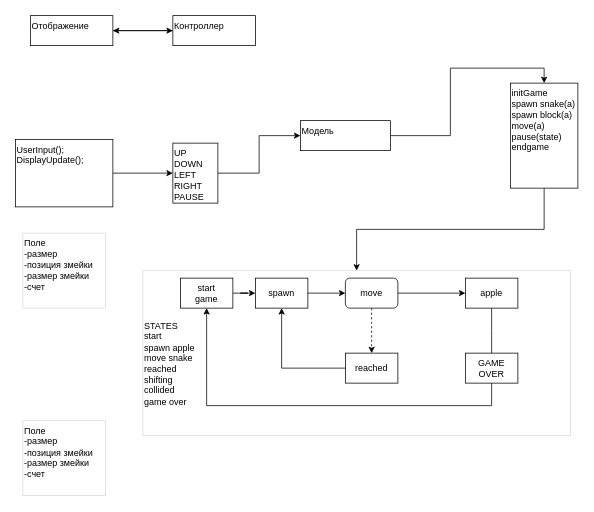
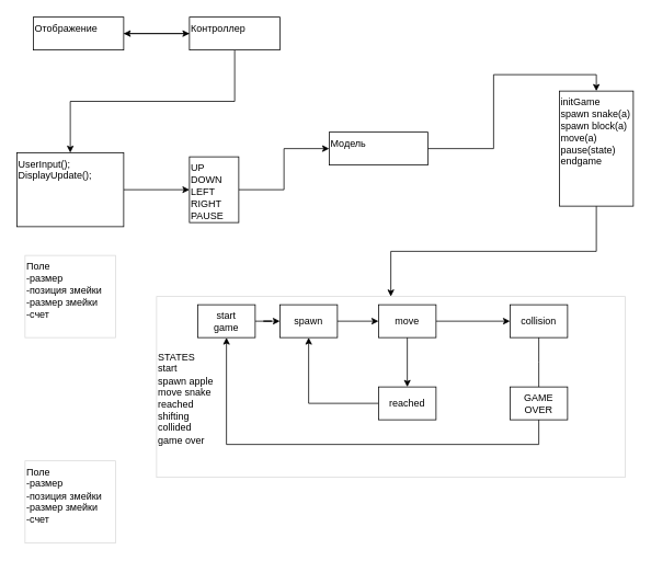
  <mxCell id="0" />
  <mxCell id="1" parent="0" />
+ <mxCell id="2" style="edgeStyle=orthogonalEdgeStyle;rounded=0;orthogonalLoop=1;jettySize=auto;html=1;exitX=0.5;exitY=1;exitDx=0;exitDy=0;entryX=0.5;entryY=0;entryDx=0;entryDy=0;align=left;verticalAlign=top;" parent="1" source="4" target="31" edge="1"><mxGeometry relative="1" as="geometry" /></mxCell>
  <mxCell id="3" style="edgeStyle=orthogonalEdgeStyle;rounded=0;orthogonalLoop=1;jettySize=auto;html=1;" edge="1" parent="1" source="4" target="9"><mxGeometry relative="1" as="geometry" /></mxCell>
  <mxCell id="4" value="Контроллер" style="rounded=0;whiteSpace=wrap;html=1;align=left;verticalAlign=top;" parent="1" vertex="1"><mxGeometry x="230" y="20" width="110" height="40" as="geometry" /></mxCell>
  <mxCell id="5" style="edgeStyle=orthogonalEdgeStyle;rounded=0;orthogonalLoop=1;jettySize=auto;html=1;exitX=0.5;exitY=1;exitDx=0;exitDy=0;align=left;verticalAlign=top;" parent="1" source="32" target="13" edge="1"><mxGeometry relative="1" as="geometry" /></mxCell>
  <mxCell id="6" style="edgeStyle=orthogonalEdgeStyle;rounded=0;orthogonalLoop=1;jettySize=auto;html=1;exitX=1;exitY=0.5;exitDx=0;exitDy=0;entryX=0.5;entryY=0;entryDx=0;entryDy=0;" edge="1" parent="1" source="7" target="32"><mxGeometry relative="1" as="geometry" /></mxCell>
  <mxCell id="7" value="Модель&lt;div&gt;&lt;br&gt;&lt;/div&gt;" style="rounded=0;whiteSpace=wrap;html=1;align=left;verticalAlign=top;" parent="1" vertex="1"><mxGeometry x="400" y="160" width="120" height="40" as="geometry" /></mxCell>
  <mxCell id="8" value="" style="edgeStyle=orthogonalEdgeStyle;rounded=0;orthogonalLoop=1;jettySize=auto;html=1;align=left;verticalAlign=top;" parent="1" source="9" target="4" edge="1"><mxGeometry relative="1" as="geometry" /></mxCell>
  <mxCell id="9" value="Отображение" style="rounded=0;whiteSpace=wrap;html=1;align=left;verticalAlign=top;" parent="1" vertex="1"><mxGeometry x="40" y="20" width="110" height="40" as="geometry" /></mxCell>
  <mxCell id="10" style="edgeStyle=orthogonalEdgeStyle;rounded=0;orthogonalLoop=1;jettySize=auto;html=1;exitX=1;exitY=0.5;exitDx=0;exitDy=0;entryX=0;entryY=0.5;entryDx=0;entryDy=0;align=left;verticalAlign=top;" parent="1" source="11" target="7" edge="1"><mxGeometry relative="1" as="geometry" /></mxCell>
  <mxCell id="11" value="&lt;div&gt;UP&lt;br&gt;DOWN&lt;br&gt;LEFT&lt;br&gt;RIGHT&lt;br&gt;PAUSE&lt;br&gt;&lt;br&gt;&lt;/div&gt;&lt;div&gt;&lt;br&gt;&lt;/div&gt;&lt;div&gt;&lt;br&gt;&lt;/div&gt;&lt;div&gt;&lt;br&gt;&lt;/div&gt;" style="whiteSpace=wrap;html=1;rounded=0;align=left;verticalAlign=top;" parent="1" vertex="1"><mxGeometry x="230" y="190" width="60" height="80" as="geometry" /></mxCell>
  <mxCell id="12" value="" style="group" parent="1" vertex="1" connectable="0"><mxGeometry x="190" y="360" width="570" height="220" as="geometry" /></mxCell>
  <mxCell id="13" value="" style="rounded=0;whiteSpace=wrap;html=1;opacity=15;align=left;verticalAlign=top;" parent="12" vertex="1"><mxGeometry width="570" height="220" as="geometry" /></mxCell>
- <mxCell id="14" value="apple" style="rounded=0;whiteSpace=wrap;html=1;" parent="12" vertex="1"><mxGeometry x="430" y="10" width="70" height="40" as="geometry" /></mxCell>
+ <mxCell id="14" value="collision" style="rounded=0;whiteSpace=wrap;html=1;" parent="12" vertex="1"><mxGeometry x="430" y="10" width="70" height="40" as="geometry" /></mxCell>
  <mxCell id="15" value="GAME OVER" style="rounded=0;whiteSpace=wrap;html=1;" parent="12" vertex="1"><mxGeometry x="430" y="110" width="70" height="40" as="geometry" /></mxCell>
  <mxCell id="16" value="" style="group" parent="12" vertex="1" connectable="0"><mxGeometry y="10" width="465" height="200" as="geometry" /></mxCell>
  <mxCell id="17" value="" style="edgeStyle=orthogonalEdgeStyle;rounded=0;orthogonalLoop=1;jettySize=auto;html=1;" parent="16" source="18" target="20" edge="1"><mxGeometry relative="1" as="geometry" /></mxCell>
  <mxCell id="18" value="start&lt;div&gt;game&lt;/div&gt;" style="rounded=0;whiteSpace=wrap;html=1;" parent="16" vertex="1"><mxGeometry x="50" width="70" height="40" as="geometry" /></mxCell>
  <mxCell id="19" value="" style="edgeStyle=orthogonalEdgeStyle;rounded=0;orthogonalLoop=1;jettySize=auto;html=1;" parent="16" source="20" target="23" edge="1"><mxGeometry relative="1" as="geometry" /></mxCell>
  <mxCell id="20" value="spawn" style="rounded=0;whiteSpace=wrap;html=1;" parent="16" vertex="1"><mxGeometry x="150" width="70" height="40" as="geometry" /></mxCell>
  <mxCell id="21" value="" style="edgeStyle=orthogonalEdgeStyle;rounded=0;orthogonalLoop=1;jettySize=auto;html=1;" parent="16" source="23" target="14" edge="1"><mxGeometry relative="1" as="geometry" /></mxCell>
- <mxCell id="22" value="" style="edgeStyle=orthogonalEdgeStyle;rounded=0;orthogonalLoop=1;jettySize=auto;html=1;dashed=1;" parent="16" source="23" target="26" edge="1"><mxGeometry relative="1" as="geometry" /></mxCell>
- <mxCell id="23" value="move" style="whiteSpace=wrap;html=1;rounded=1;" parent="16" vertex="1"><mxGeometry x="270" width="70" height="40" as="geometry" /></mxCell>
+ <mxCell id="22" value="" style="edgeStyle=orthogonalEdgeStyle;rounded=0;orthogonalLoop=1;jettySize=auto;html=1;" parent="16" source="23" target="26" edge="1"><mxGeometry relative="1" as="geometry" /></mxCell>
+ <mxCell id="23" value="move" style="rounded=0;whiteSpace=wrap;html=1;" parent="16" vertex="1"><mxGeometry x="270" width="70" height="40" as="geometry" /></mxCell>
  <mxCell id="24" value="" style="edgeStyle=orthogonalEdgeStyle;rounded=0;orthogonalLoop=1;jettySize=auto;html=1;endArrow=none;" parent="16" source="14" target="15" edge="1"><mxGeometry relative="1" as="geometry"><Array as="points"><mxPoint x="465" y="70" /><mxPoint x="465" y="70" /></Array></mxGeometry></mxCell>
  <mxCell id="25" style="edgeStyle=orthogonalEdgeStyle;rounded=0;orthogonalLoop=1;jettySize=auto;html=1;" parent="16" source="26" target="20" edge="1"><mxGeometry relative="1" as="geometry" /></mxCell>
  <mxCell id="26" value="reached" style="rounded=0;whiteSpace=wrap;html=1;" parent="16" vertex="1"><mxGeometry x="270" y="100" width="70" height="40" as="geometry" /></mxCell>
  <mxCell id="27" style="edgeStyle=orthogonalEdgeStyle;rounded=0;orthogonalLoop=1;jettySize=auto;html=1;exitX=0.5;exitY=1;exitDx=0;exitDy=0;entryX=0.5;entryY=1;entryDx=0;entryDy=0;" parent="16" source="15" target="18" edge="1"><mxGeometry relative="1" as="geometry"><Array as="points"><mxPoint x="465" y="170" /><mxPoint x="85" y="170" /></Array></mxGeometry></mxCell>
  <mxCell id="28" value="STATES&lt;div&gt;start&lt;/div&gt;&lt;div&gt;spawn apple&lt;/div&gt;&lt;div&gt;move snake&lt;/div&gt;&lt;div&gt;reached&lt;/div&gt;&lt;div&gt;shifting&lt;/div&gt;&lt;div&gt;collided&lt;/div&gt;&lt;div&gt;game over&lt;/div&gt;" style="text;html=1;align=left;verticalAlign=top;whiteSpace=wrap;rounded=0;" parent="16" vertex="1"><mxGeometry y="50" width="80" height="150" as="geometry" /></mxCell>
  <mxCell id="29" value="Поле&lt;div&gt;-размер&lt;/div&gt;&lt;div&gt;-позиция змейки&lt;/div&gt;&lt;div&gt;-размер змейки&amp;nbsp;&lt;/div&gt;&lt;div&gt;-счет&lt;/div&gt;&lt;div&gt;&lt;br&gt;&lt;/div&gt;" style="rounded=0;whiteSpace=wrap;html=1;opacity=15;align=left;verticalAlign=top;" parent="1" vertex="1"><mxGeometry y="310" width="110" height="100" as="geometry" x="30" /></mxCell>
  <mxCell id="30" style="edgeStyle=orthogonalEdgeStyle;rounded=0;orthogonalLoop=1;jettySize=auto;html=1;exitX=1;exitY=0.5;exitDx=0;exitDy=0;entryX=0;entryY=0.5;entryDx=0;entryDy=0;" edge="1" parent="1" source="31" target="11"><mxGeometry relative="1" as="geometry" /></mxCell>
  <mxCell id="31" value="UserInput();&lt;div&gt;DisplayUpdate();&lt;/div&gt;" style="whiteSpace=wrap;html=1;rounded=0;align=left;verticalAlign=top;" vertex="1" parent="1"><mxGeometry x="20" y="185" width="130" height="90" as="geometry" /></mxCell>
  <mxCell id="32" value="initGame&lt;div&gt;spawn snake(a)&lt;/div&gt;&lt;div&gt;spawn block(a)&lt;/div&gt;&lt;div&gt;move(a)&lt;br&gt;&lt;div&gt;pause(state)&lt;/div&gt;&lt;div&gt;endgame&lt;/div&gt;&lt;div&gt;&lt;br&gt;&lt;/div&gt;&lt;/div&gt;" style="whiteSpace=wrap;html=1;rounded=0;align=left;verticalAlign=top;" vertex="1" parent="1"><mxGeometry x="680" y="110" width="90" height="140" as="geometry" /></mxCell>
  <mxCell id="33" value="Поле&lt;div&gt;-размер&lt;/div&gt;&lt;div&gt;-позиция змейки&lt;/div&gt;&lt;div&gt;-размер змейки&amp;nbsp;&lt;/div&gt;&lt;div&gt;-счет&lt;/div&gt;&lt;div&gt;&lt;br&gt;&lt;/div&gt;" style="rounded=0;whiteSpace=wrap;html=1;opacity=15;align=left;verticalAlign=top;" vertex="1" parent="1"><mxGeometry y="560" width="110" height="100" as="geometry" x="30" /></mxCell>
  <mxCell id="34" style="edgeStyle=orthogonalEdgeStyle;rounded=0;orthogonalLoop=1;jettySize=auto;html=1;exitX=0.5;exitY=1;exitDx=0;exitDy=0;" edge="1" parent="1" source="31" target="31"><mxGeometry relative="1" as="geometry" /></mxCell>
